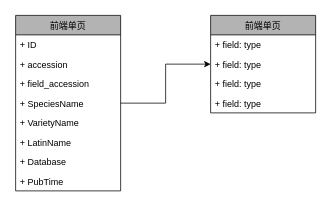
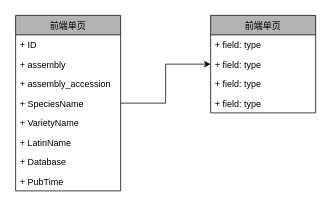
  <mxCell id="0" />
  <mxCell id="1" parent="0" />
  <mxCell id="2" value="" style="edgeStyle=orthogonalEdgeStyle;rounded=0;orthogonalLoop=1;jettySize=auto;html=1;" edge="1" parent="1" source="3" target="12"><mxGeometry relative="1" as="geometry" /></mxCell>
  <mxCell id="3" value="前端单页" style="swimlane;fontStyle=0;childLayout=stackLayout;horizontal=1;startSize=26;fillColor=#B3B3B3;horizontalStack=0;resizeParent=1;resizeParentMax=0;resizeLast=0;collapsible=1;marginBottom=0;" vertex="1" parent="1"><mxGeometry x="20" y="20" width="140" height="234" as="geometry" /></mxCell>
  <mxCell id="4" value="+ ID" style="text;strokeColor=none;fillColor=none;align=left;verticalAlign=top;spacingLeft=4;spacingRight=4;overflow=hidden;rotatable=0;points=[[0,0.5],[1,0.5]];portConstraint=eastwest;" vertex="1" parent="3"><mxGeometry y="26" width="140" height="26" as="geometry" /></mxCell>
- <mxCell id="5" value="+ accession" style="text;strokeColor=none;fillColor=none;align=left;verticalAlign=top;spacingLeft=4;spacingRight=4;overflow=hidden;rotatable=0;points=[[0,0.5],[1,0.5]];portConstraint=eastwest;" vertex="1" parent="3"><mxGeometry y="52" width="140" height="26" as="geometry" /></mxCell>
- <mxCell id="6" value="+ field_accession" style="text;strokeColor=none;fillColor=none;align=left;verticalAlign=top;spacingLeft=4;spacingRight=4;overflow=hidden;rotatable=0;points=[[0,0.5],[1,0.5]];portConstraint=eastwest;" vertex="1" parent="3"><mxGeometry y="78" width="140" height="26" as="geometry" /></mxCell>
+ <mxCell id="5" value="+ assembly" style="text;strokeColor=none;fillColor=none;align=left;verticalAlign=top;spacingLeft=4;spacingRight=4;overflow=hidden;rotatable=0;points=[[0,0.5],[1,0.5]];portConstraint=eastwest;" vertex="1" parent="3"><mxGeometry y="52" width="140" height="26" as="geometry" /></mxCell>
+ <mxCell id="6" value="+ assembly_accession" style="text;strokeColor=none;fillColor=none;align=left;verticalAlign=top;spacingLeft=4;spacingRight=4;overflow=hidden;rotatable=0;points=[[0,0.5],[1,0.5]];portConstraint=eastwest;" vertex="1" parent="3"><mxGeometry y="78" width="140" height="26" as="geometry" /></mxCell>
  <mxCell id="7" value="+ SpeciesName" style="text;strokeColor=none;fillColor=none;align=left;verticalAlign=top;spacingLeft=4;spacingRight=4;overflow=hidden;rotatable=0;points=[[0,0.5],[1,0.5]];portConstraint=eastwest;" vertex="1" parent="3"><mxGeometry y="104" width="140" height="26" as="geometry" /></mxCell>
  <mxCell id="8" value="+ VarietyName" style="text;strokeColor=none;fillColor=none;align=left;verticalAlign=top;spacingLeft=4;spacingRight=4;overflow=hidden;rotatable=0;points=[[0,0.5],[1,0.5]];portConstraint=eastwest;" vertex="1" parent="3"><mxGeometry y="130" width="140" height="26" as="geometry" /></mxCell>
  <mxCell id="9" value="+ LatinName" style="text;strokeColor=none;fillColor=none;align=left;verticalAlign=top;spacingLeft=4;spacingRight=4;overflow=hidden;rotatable=0;points=[[0,0.5],[1,0.5]];portConstraint=eastwest;" vertex="1" parent="3"><mxGeometry y="156" width="140" height="26" as="geometry" /></mxCell>
  <mxCell id="10" value="+ Database" style="text;strokeColor=none;fillColor=none;align=left;verticalAlign=top;spacingLeft=4;spacingRight=4;overflow=hidden;rotatable=0;points=[[0,0.5],[1,0.5]];portConstraint=eastwest;" vertex="1" parent="3"><mxGeometry y="182" width="140" height="26" as="geometry" /></mxCell>
  <mxCell id="11" value="+ PubTime" style="text;strokeColor=none;fillColor=none;align=left;verticalAlign=top;spacingLeft=4;spacingRight=4;overflow=hidden;rotatable=0;points=[[0,0.5],[1,0.5]];portConstraint=eastwest;" vertex="1" parent="3"><mxGeometry y="208" width="140" height="26" as="geometry" /></mxCell>
  <mxCell id="12" value="前端单页" style="swimlane;fontStyle=0;childLayout=stackLayout;horizontal=1;startSize=26;fillColor=#B3B3B3;horizontalStack=0;resizeParent=1;resizeParentMax=0;resizeLast=0;collapsible=1;marginBottom=0;" vertex="1" parent="1"><mxGeometry x="280" y="20" width="140" height="130" as="geometry" /></mxCell>
  <mxCell id="13" value="+ field: type" style="text;strokeColor=none;fillColor=none;align=left;verticalAlign=top;spacingLeft=4;spacingRight=4;overflow=hidden;rotatable=0;points=[[0,0.5],[1,0.5]];portConstraint=eastwest;" vertex="1" parent="12"><mxGeometry y="26" width="140" height="26" as="geometry" /></mxCell>
  <mxCell id="14" value="+ field: type" style="text;strokeColor=none;fillColor=none;align=left;verticalAlign=top;spacingLeft=4;spacingRight=4;overflow=hidden;rotatable=0;points=[[0,0.5],[1,0.5]];portConstraint=eastwest;" vertex="1" parent="12"><mxGeometry y="52" width="140" height="26" as="geometry" /></mxCell>
  <mxCell id="15" value="+ field: type" style="text;strokeColor=none;fillColor=none;align=left;verticalAlign=top;spacingLeft=4;spacingRight=4;overflow=hidden;rotatable=0;points=[[0,0.5],[1,0.5]];portConstraint=eastwest;" vertex="1" parent="12"><mxGeometry y="78" width="140" height="26" as="geometry" /></mxCell>
  <mxCell id="16" value="+ field: type" style="text;strokeColor=none;fillColor=none;align=left;verticalAlign=top;spacingLeft=4;spacingRight=4;overflow=hidden;rotatable=0;points=[[0,0.5],[1,0.5]];portConstraint=eastwest;" vertex="1" parent="12"><mxGeometry y="104" width="140" height="26" as="geometry" /></mxCell>
